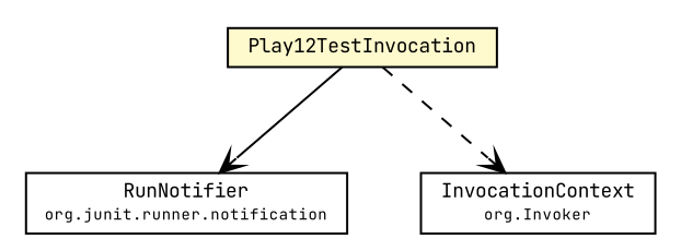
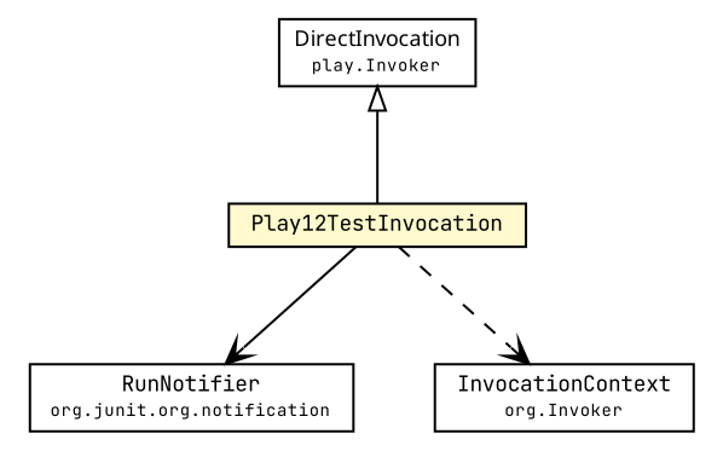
  digraph {
    fontname="JetBrains Mono"
    node [fontcolor=black fontname="JetBrains Mono" fontsize=9.0 shape=plaintext]
    edge [arrowhead=open color=black fontcolor=black fontname="JetBrains Mono" fontsize=10.0 headport=p labelfontname=arial labelfontsize=10 tailport=p]
    n1 [label=<<table border="0" cellborder="1" cellspacing="0" cellpadding="2" port="p" bgcolor="lemonChiffon" href="./Play12TestInvocation.html"> 		<tr><td><table border="0" cellspacing="0" cellpadding="1"> 			<tr><td> Play12TestInvocation </td></tr> 		</table></td></tr> 		</table>>]
-   n2 [label=<<table border="0" cellborder="1" cellspacing="0" cellpadding="2" port="p" href="http://java.sun.com/j2se/1.4.2/docs/api/org/junit/runner/notification/RunNotifier.html"> 		<tr><td><table border="0" cellspacing="0" cellpadding="1"> 			<tr><td> RunNotifier </td></tr> 			<tr><td><font point-size="7.0"> org.junit.runner.notification </font></td></tr> 		</table></td></tr> 		</table>>]
+   n2 [label=<<table border="0" cellborder="1" cellspacing="0" cellpadding="2" port="p" href="http://java.sun.com/j2se/1.4.2/docs/api/org/junit/runner/notification/RunNotifier.html"> 		<tr><td><table border="0" cellspacing="0" cellpadding="1"> 			<tr><td> RunNotifier </td></tr> 			<tr><td><font point-size="7.0"> org.junit.org.notification </font></td></tr> 		</table></td></tr> 		</table>>]
    n3 [label=<<table border="0" cellborder="1" cellspacing="0" cellpadding="2" port="p" href="http://java.sun.com/j2se/1.4.2/docs/api/play/Invoker/InvocationContext.html"> 		<tr><td><table border="0" cellspacing="0" cellpadding="1"> 			<tr><td> InvocationContext </td></tr> 			<tr><td><font point-size="7.0"> org.Invoker </font></td></tr> 		</table></td></tr> 		</table>>]
+   n4 [label=<<table border="0" cellborder="1" cellspacing="0" cellpadding="2" port="p" href="http://java.sun.com/j2se/1.4.2/docs/api/play/Invoker/DirectInvocation.html"> 		<tr><td><table border="0" cellspacing="0" cellpadding="1"> 			<tr><td><font face="ariali"> DirectInvocation </font></td></tr> 			<tr><td><font point-size="7.0"> play.Invoker </font></td></tr> 		</table></td></tr> 		</table>>]
    n1 -> n2
    n1 -> n3 [style=dashed]
+   n4 -> n1 [arrowtail=empty dir=back fontsize=10 arrowhead="" color="" fontcolor=""]
  }
